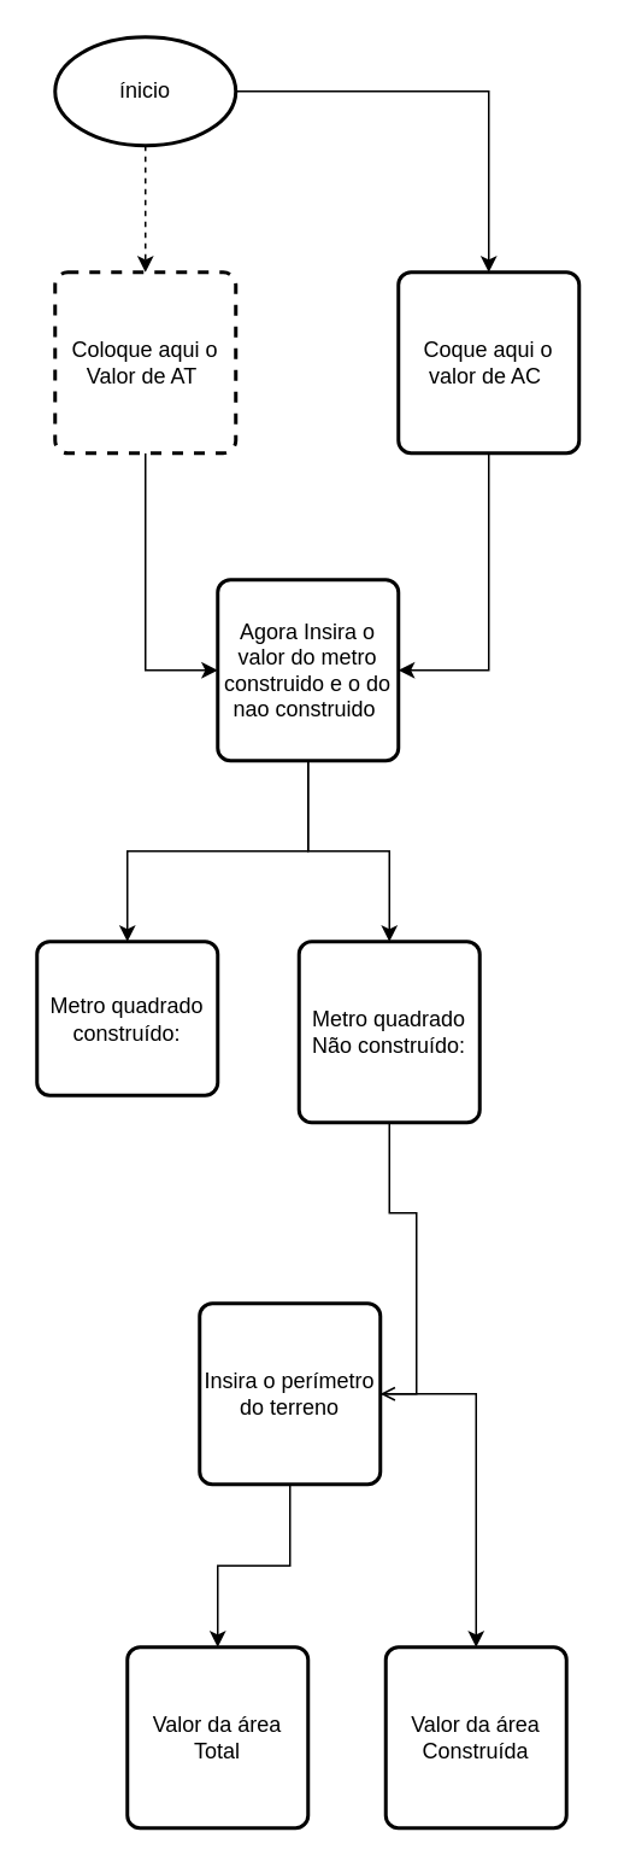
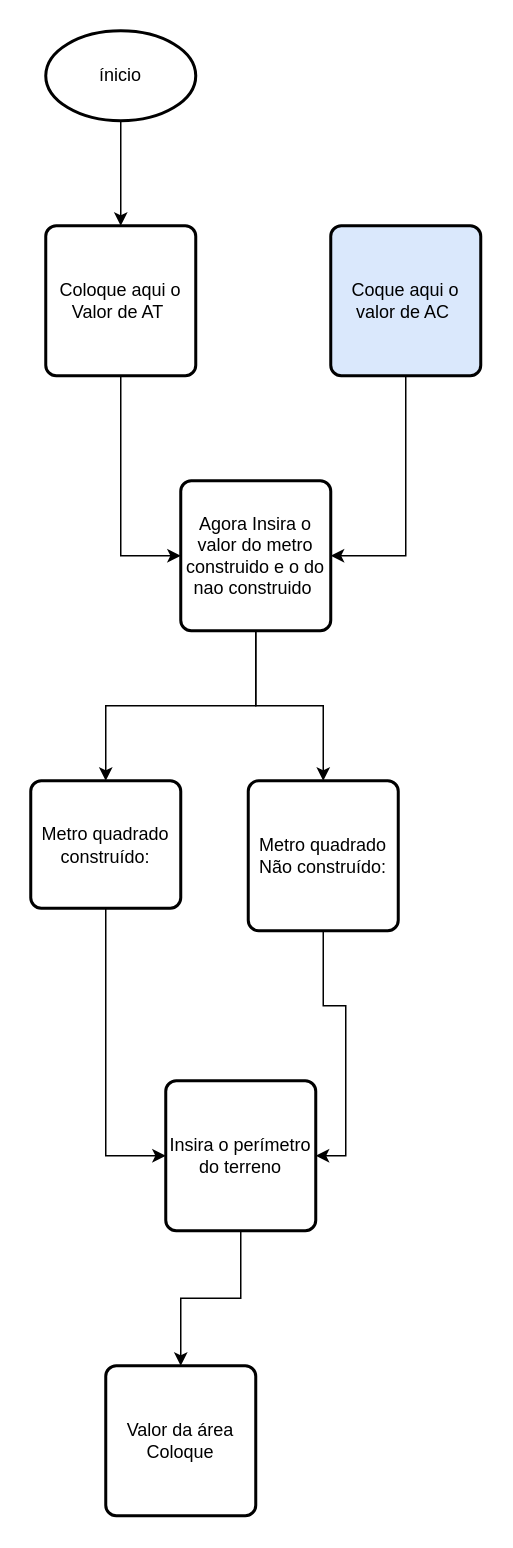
  <mxCell id="0" />
  <mxCell id="1" parent="0" />
- <mxCell id="2" value="" style="edgeStyle=orthogonalEdgeStyle;rounded=0;orthogonalLoop=1;jettySize=auto;html=1;dashed=1;" edge="1" parent="1" source="4" target="6"><mxGeometry relative="1" as="geometry" /></mxCell>
- <mxCell id="3" style="edgeStyle=orthogonalEdgeStyle;rounded=0;orthogonalLoop=1;jettySize=auto;html=1;entryX=0.5;entryY=0;entryDx=0;entryDy=0;" edge="1" parent="1" source="4" target="8"><mxGeometry relative="1" as="geometry" /></mxCell>
+ <mxCell id="2" value="" style="edgeStyle=orthogonalEdgeStyle;rounded=0;orthogonalLoop=1;jettySize=auto;html=1;" edge="1" parent="1" source="4" target="6"><mxGeometry relative="1" as="geometry" /></mxCell>
  <mxCell id="4" value="&lt;font style=&quot;vertical-align: inherit&quot;&gt;&lt;font style=&quot;vertical-align: inherit&quot;&gt;ínicio&lt;/font&gt;&lt;/font&gt;" style="strokeWidth=2;html=1;shape=mxgraph.flowchart.start_1;whiteSpace=wrap;" vertex="1" parent="1"><mxGeometry x="30" y="20" width="100" height="60" as="geometry" /></mxCell>
  <mxCell id="5" style="edgeStyle=orthogonalEdgeStyle;rounded=0;orthogonalLoop=1;jettySize=auto;html=1;entryX=0;entryY=0.5;entryDx=0;entryDy=0;" edge="1" parent="1" source="6" target="11"><mxGeometry relative="1" as="geometry" /></mxCell>
- <mxCell id="6" value="&lt;font style=&quot;vertical-align: inherit&quot;&gt;&lt;font style=&quot;vertical-align: inherit&quot;&gt;Coloque aqui o Valor de AT&amp;nbsp;&lt;/font&gt;&lt;/font&gt;" style="rounded=1;whiteSpace=wrap;html=1;absoluteArcSize=1;arcSize=14;strokeWidth=2;dashed=1;" vertex="1" parent="1"><mxGeometry x="30" y="150" width="100" height="100" as="geometry" /></mxCell>
+ <mxCell id="6" value="&lt;font style=&quot;vertical-align: inherit&quot;&gt;&lt;font style=&quot;vertical-align: inherit&quot;&gt;Coloque aqui o Valor de AT&amp;nbsp;&lt;/font&gt;&lt;/font&gt;" style="rounded=1;whiteSpace=wrap;html=1;absoluteArcSize=1;arcSize=14;strokeWidth=2;" vertex="1" parent="1"><mxGeometry x="30" y="150" width="100" height="100" as="geometry" /></mxCell>
  <mxCell id="7" style="edgeStyle=orthogonalEdgeStyle;rounded=0;orthogonalLoop=1;jettySize=auto;html=1;entryX=1;entryY=0.5;entryDx=0;entryDy=0;" edge="1" parent="1" source="8" target="11"><mxGeometry relative="1" as="geometry" /></mxCell>
- <mxCell id="8" value="&lt;font style=&quot;vertical-align: inherit&quot;&gt;&lt;font style=&quot;vertical-align: inherit&quot;&gt;Coque aqui o valor de AC&amp;nbsp;&lt;/font&gt;&lt;/font&gt;" style="rounded=1;whiteSpace=wrap;html=1;absoluteArcSize=1;arcSize=14;strokeWidth=2;" vertex="1" parent="1"><mxGeometry x="220" y="150" width="100" height="100" as="geometry" /></mxCell>
+ <mxCell id="8" value="&lt;font style=&quot;vertical-align: inherit&quot;&gt;&lt;font style=&quot;vertical-align: inherit&quot;&gt;Coque aqui o valor de AC&amp;nbsp;&lt;/font&gt;&lt;/font&gt;" style="rounded=1;whiteSpace=wrap;html=1;absoluteArcSize=1;arcSize=14;strokeWidth=2;fillColor=#dae8fc;" vertex="1" parent="1"><mxGeometry x="220" y="150" width="100" height="100" as="geometry" /></mxCell>
  <mxCell id="9" style="edgeStyle=orthogonalEdgeStyle;rounded=0;orthogonalLoop=1;jettySize=auto;html=1;entryX=0.5;entryY=0;entryDx=0;entryDy=0;" edge="1" parent="1" source="11" target="13"><mxGeometry relative="1" as="geometry" /></mxCell>
  <mxCell id="10" style="edgeStyle=orthogonalEdgeStyle;rounded=0;orthogonalLoop=1;jettySize=auto;html=1;entryX=0.5;entryY=0;entryDx=0;entryDy=0;" edge="1" parent="1" source="11" target="15"><mxGeometry relative="1" as="geometry" /></mxCell>
  <mxCell id="11" value="&lt;font style=&quot;vertical-align: inherit&quot;&gt;&lt;font style=&quot;vertical-align: inherit&quot;&gt;Agora Insira o valor do metro construido e o do nao construido&amp;nbsp;&lt;/font&gt;&lt;/font&gt;" style="rounded=1;whiteSpace=wrap;html=1;absoluteArcSize=1;arcSize=14;strokeWidth=2;" vertex="1" parent="1"><mxGeometry x="120" y="320" width="100" height="100" as="geometry" /></mxCell>
+ <mxCell id="12" style="edgeStyle=orthogonalEdgeStyle;rounded=0;orthogonalLoop=1;jettySize=auto;html=1;entryX=0;entryY=0.5;entryDx=0;entryDy=0;" edge="1" parent="1" source="13" target="18"><mxGeometry relative="1" as="geometry"><mxPoint x="70" y="720" as="targetPoint" /></mxGeometry></mxCell>
  <mxCell id="13" value="&lt;font style=&quot;vertical-align: inherit&quot;&gt;&lt;font style=&quot;vertical-align: inherit&quot;&gt;Metro quadrado construído:&lt;/font&gt;&lt;/font&gt;" style="rounded=1;whiteSpace=wrap;html=1;absoluteArcSize=1;arcSize=14;strokeWidth=2;" vertex="1" parent="1"><mxGeometry x="20" y="520" width="100" height="85" as="geometry" /></mxCell>
- <mxCell id="14" style="edgeStyle=orthogonalEdgeStyle;rounded=0;orthogonalLoop=1;jettySize=auto;html=1;entryX=1;entryY=0.5;entryDx=0;entryDy=0;endArrow=open;" edge="1" parent="1" source="15" target="18"><mxGeometry relative="1" as="geometry" /></mxCell>
+ <mxCell id="14" style="edgeStyle=orthogonalEdgeStyle;rounded=0;orthogonalLoop=1;jettySize=auto;html=1;entryX=1;entryY=0.5;entryDx=0;entryDy=0;" edge="1" parent="1" source="15" target="18"><mxGeometry relative="1" as="geometry" /></mxCell>
  <mxCell id="15" value="&lt;font style=&quot;vertical-align: inherit&quot;&gt;&lt;font style=&quot;vertical-align: inherit&quot;&gt;Metro quadrado Não construído:&lt;/font&gt;&lt;/font&gt;" style="rounded=1;whiteSpace=wrap;html=1;absoluteArcSize=1;arcSize=14;strokeWidth=2;" vertex="1" parent="1"><mxGeometry x="165" y="520" width="100" height="100" as="geometry" /></mxCell>
  <mxCell id="16" style="edgeStyle=orthogonalEdgeStyle;rounded=0;orthogonalLoop=1;jettySize=auto;html=1;" edge="1" parent="1" source="18"><mxGeometry relative="1" as="geometry"><mxPoint x="120" y="910" as="targetPoint" /><Array as="points"><mxPoint x="160" y="865" /><mxPoint x="120" y="865" /></Array></mxGeometry></mxCell>
- <mxCell id="17" style="edgeStyle=orthogonalEdgeStyle;rounded=0;orthogonalLoop=1;jettySize=auto;html=1;entryX=0.5;entryY=0;entryDx=0;entryDy=0;" edge="1" parent="1" source="18" target="20"><mxGeometry relative="1" as="geometry" /></mxCell>
  <mxCell id="18" value="&lt;font style=&quot;vertical-align: inherit&quot;&gt;&lt;font style=&quot;vertical-align: inherit&quot;&gt;Insira o perímetro do terreno&lt;/font&gt;&lt;/font&gt;" style="rounded=1;whiteSpace=wrap;html=1;absoluteArcSize=1;arcSize=14;strokeWidth=2;" vertex="1" parent="1"><mxGeometry x="110" y="720" width="100" height="100" as="geometry" /></mxCell>
- <mxCell id="19" value="&lt;font style=&quot;vertical-align: inherit&quot;&gt;&lt;font style=&quot;vertical-align: inherit&quot;&gt;Valor da área Total&lt;/font&gt;&lt;/font&gt;" style="rounded=1;whiteSpace=wrap;html=1;absoluteArcSize=1;arcSize=14;strokeWidth=2;" vertex="1" parent="1"><mxGeometry x="70" y="910" width="100" height="100" as="geometry" /></mxCell>
- <mxCell id="20" value="Valor da área Construída" style="rounded=1;whiteSpace=wrap;html=1;absoluteArcSize=1;arcSize=14;strokeWidth=2;" vertex="1" parent="1"><mxGeometry x="213" y="910" width="100" height="100" as="geometry" /></mxCell>
+ <mxCell id="19" value="&lt;font style=&quot;vertical-align: inherit&quot;&gt;&lt;font style=&quot;vertical-align: inherit&quot;&gt;Valor da área Coloque&lt;/font&gt;&lt;/font&gt;" style="rounded=1;whiteSpace=wrap;html=1;absoluteArcSize=1;arcSize=14;strokeWidth=2;" vertex="1" parent="1"><mxGeometry x="70" y="910" width="100" height="100" as="geometry" /></mxCell>
